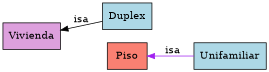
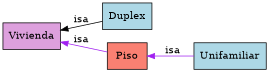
  digraph {
    rankdir=LR
    node [color="0.0,0.0,0.0" fillcolor=lightblue fontcolor="0.0,0.0,0.0" shape=box style=filled]
    edge [color=purple dir=back fontcolor="0.0,0.0,0.0"]
    n1 [height=0.5 label=Duplex width=0.77778]
    n2 [fillcolor=plum height=0.5 label=Vivienda width=0.90278]
    n3 [fillcolor=salmon height=0.5 label=Piso width=0.75]
    n4 [height=0.5 label=Unifamiliar width=1.0694]
    n2 -> n1 [color=black label=isa]
+   n2 -> n3 [label=isa]
    n3 -> n4 [label=isa]
  }
